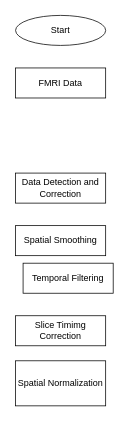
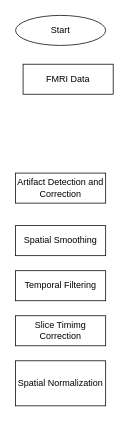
  <mxCell id="0" />
  <mxCell id="1" parent="0" />
- <mxCell id="2" value="FMRI Data" style="rounded=0;whiteSpace=wrap;html=1;" vertex="1" parent="1"><mxGeometry x="20" y="90" width="120" height="40" as="geometry" /></mxCell>
+ <mxCell id="2" value="FMRI Data" style="rounded=0;whiteSpace=wrap;html=1;" vertex="1" parent="1"><mxGeometry x="30" y="85" width="120" height="40" as="geometry" /></mxCell>
  <mxCell id="3" value="Start" style="ellipse;whiteSpace=wrap;html=1;" vertex="1" parent="1"><mxGeometry x="20" y="20" width="120" height="40" as="geometry" /></mxCell>
- <mxCell id="4" value="Data Detection and Correction" style="rounded=0;whiteSpace=wrap;html=1;" vertex="1" parent="1"><mxGeometry x="20" y="230" width="120" height="40" as="geometry" /></mxCell>
+ <mxCell id="4" value="Artifact Detection and Correction" style="rounded=0;whiteSpace=wrap;html=1;" vertex="1" parent="1"><mxGeometry x="20" y="230" width="120" height="40" as="geometry" /></mxCell>
  <mxCell id="5" value="Spatial Smoothing" style="rounded=0;whiteSpace=wrap;html=1;" vertex="1" parent="1"><mxGeometry x="20" y="300" width="120" height="40" as="geometry" /></mxCell>
- <mxCell id="6" value="Temporal Filtering" style="rounded=0;whiteSpace=wrap;html=1;" vertex="1" parent="1"><mxGeometry x="30" y="350" width="120" height="40" as="geometry" /></mxCell>
+ <mxCell id="6" value="Temporal Filtering" style="rounded=0;whiteSpace=wrap;html=1;" vertex="1" parent="1"><mxGeometry x="20" y="360" width="120" height="40" as="geometry" /></mxCell>
  <mxCell id="7" value="Slice Timimg Correction" style="rounded=0;whiteSpace=wrap;html=1;" vertex="1" parent="1"><mxGeometry x="20" y="420" width="120" height="40" as="geometry" /></mxCell>
  <mxCell id="8" value="Spatial Normalization" style="rounded=0;whiteSpace=wrap;html=1;" vertex="1" parent="1"><mxGeometry x="20" y="480" width="120" height="60" as="geometry" /></mxCell>
